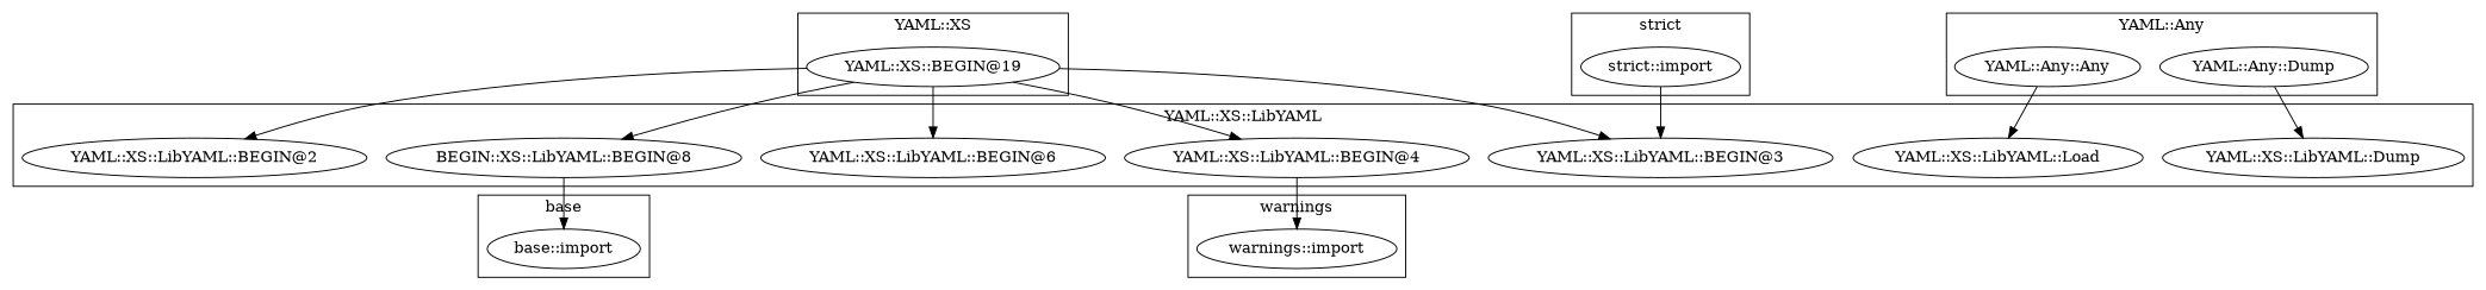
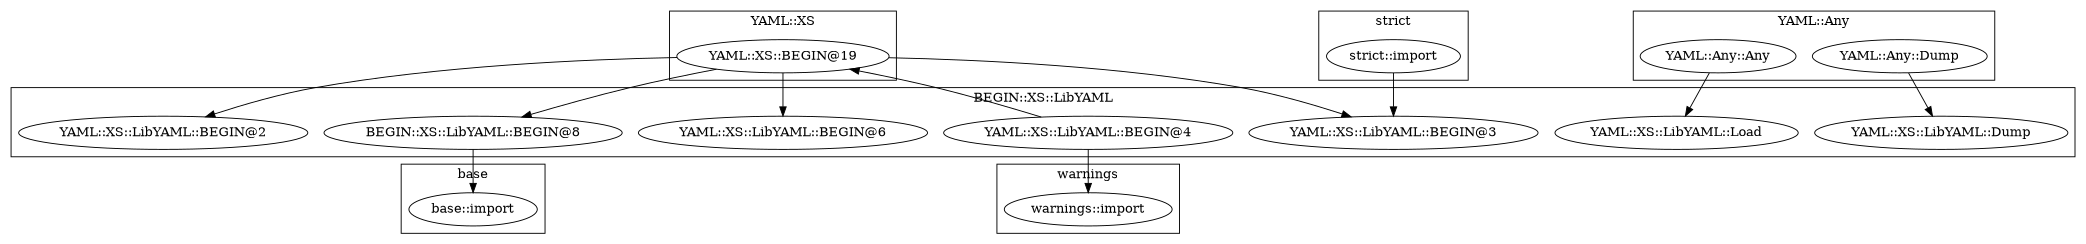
  digraph {
    "warnings::import"
    "YAML::XS::BEGIN@19"
    "base::import"
    n4 [label="BEGIN::XS::LibYAML::BEGIN@8"]
    "YAML::XS::LibYAML::Load"
    "YAML::XS::LibYAML::BEGIN@3"
    "YAML::XS::LibYAML::Dump"
    "YAML::XS::LibYAML::BEGIN@6"
    "YAML::XS::LibYAML::BEGIN@4"
    "YAML::XS::LibYAML::BEGIN@2"
    "strict::import"
    n12 [label="YAML::Any::Any"]
    "YAML::Any::Dump"
    subgraph cluster_1 {
      label=warnings
      "warnings::import"
    }
    subgraph cluster_2 {
      label="YAML::XS"
      "YAML::XS::BEGIN@19"
    }
    subgraph cluster_3 {
      label=base
      "base::import"
    }
    subgraph cluster_4 {
-     label="YAML::XS::LibYAML"
+     label="BEGIN::XS::LibYAML"
      n4
      "YAML::XS::LibYAML::Load"
      "YAML::XS::LibYAML::BEGIN@3"
      "YAML::XS::LibYAML::Dump"
      "YAML::XS::LibYAML::BEGIN@6"
      "YAML::XS::LibYAML::BEGIN@4"
      "YAML::XS::LibYAML::BEGIN@2"
    }
    subgraph cluster_5 {
      label="strict"
      "strict::import"
    }
    subgraph cluster_6 {
      label="YAML::Any"
      n12
      "YAML::Any::Dump"
    }
    "YAML::XS::BEGIN@19" -> n4
    "YAML::XS::BEGIN@19" -> "YAML::XS::LibYAML::BEGIN@3"
    "YAML::XS::BEGIN@19" -> "YAML::XS::LibYAML::BEGIN@6"
-   "YAML::XS::BEGIN@19" -> "YAML::XS::LibYAML::BEGIN@4"
+   "YAML::XS::LibYAML::BEGIN@4" -> "YAML::XS::BEGIN@19"
    "YAML::XS::BEGIN@19" -> "YAML::XS::LibYAML::BEGIN@2"
    n4 -> "base::import"
    "YAML::XS::LibYAML::BEGIN@4" -> "warnings::import"
    "strict::import" -> "YAML::XS::LibYAML::BEGIN@3"
    n12 -> "YAML::XS::LibYAML::Load"
    "YAML::Any::Dump" -> "YAML::XS::LibYAML::Dump"
  }
